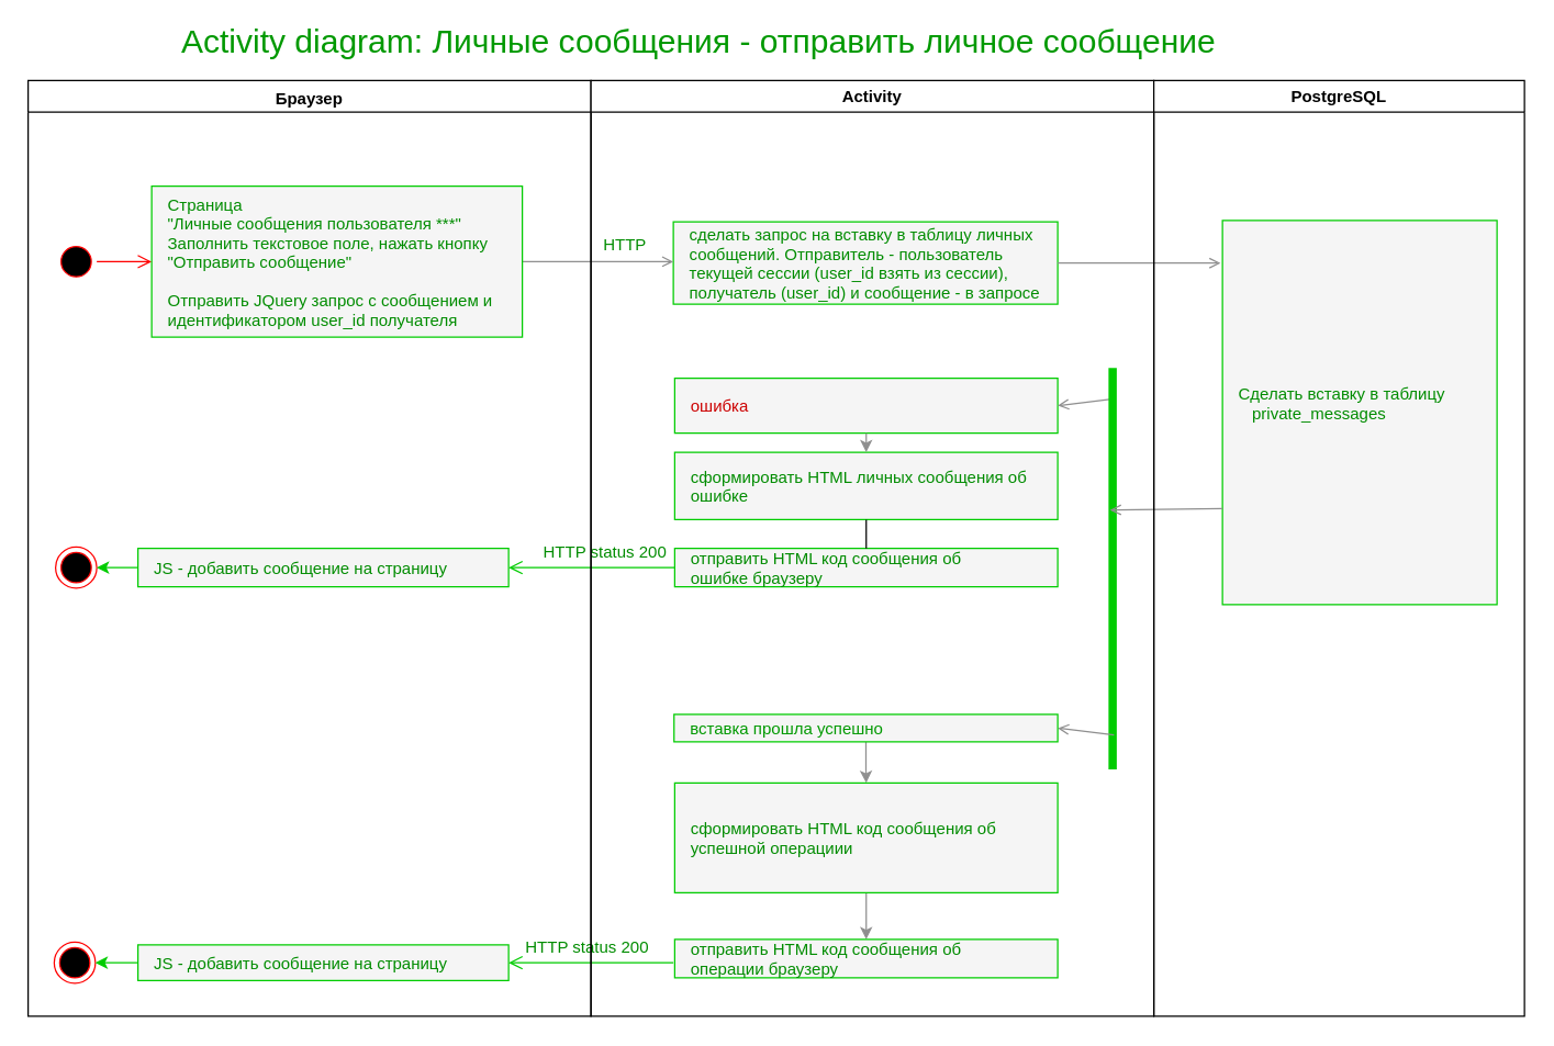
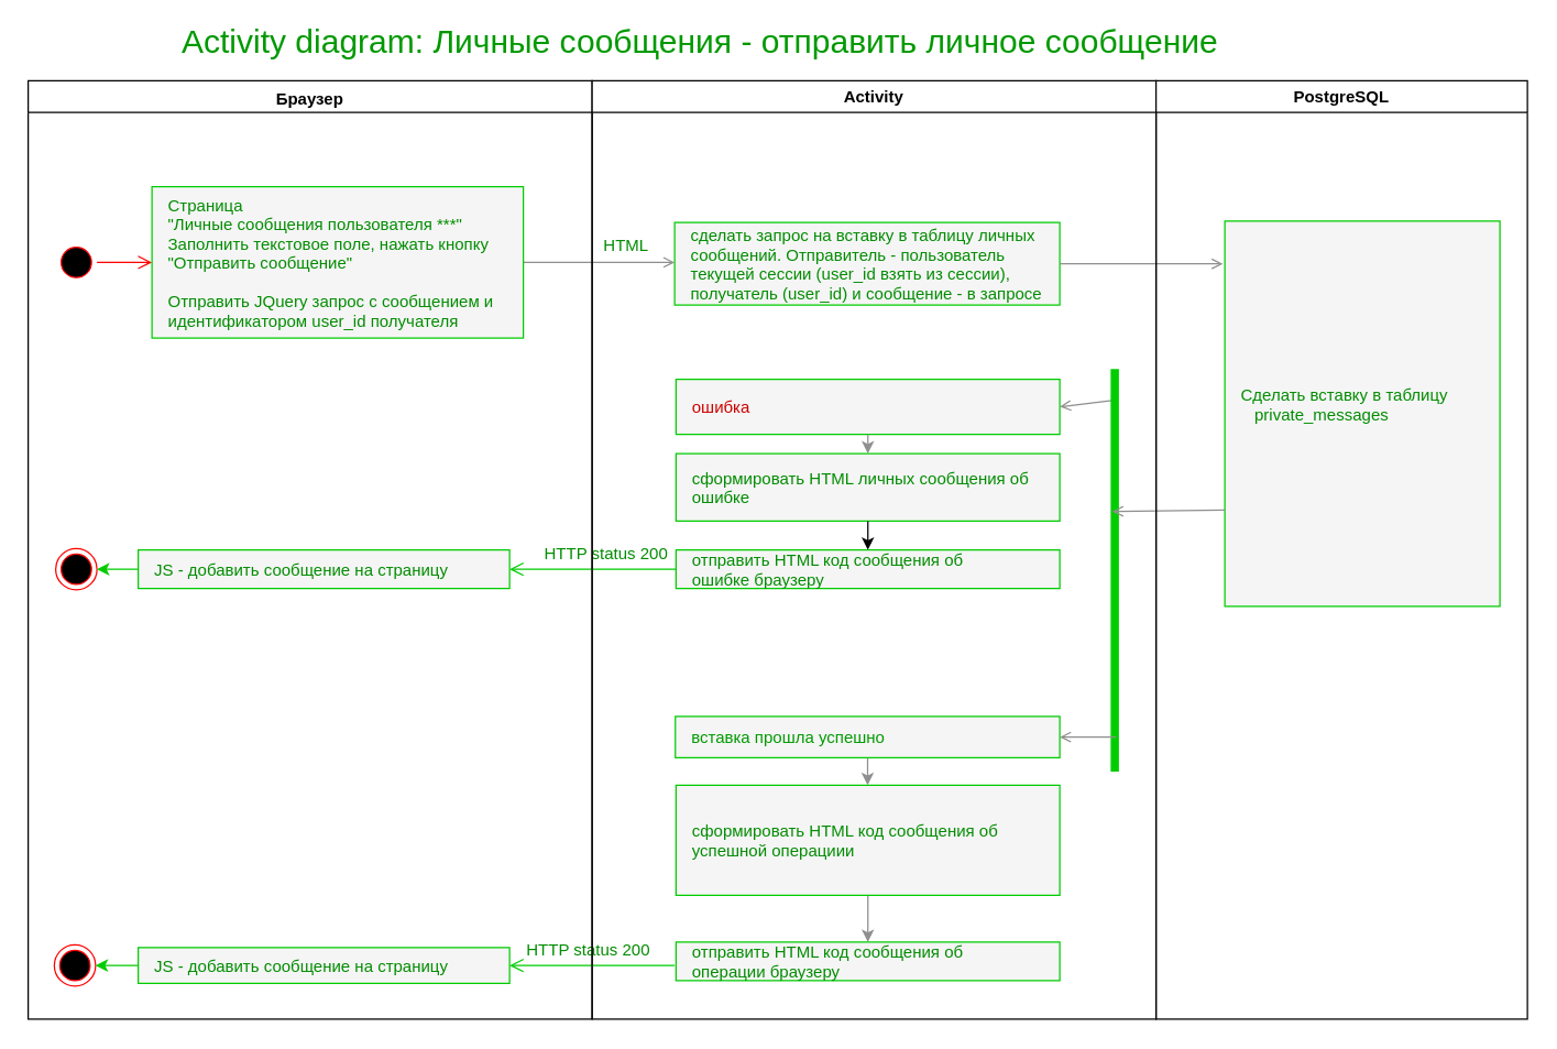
  <mxCell id="0" />
  <mxCell id="1" parent="0" />
  <mxCell id="2" value="ошибка" style="align=left;spacingLeft=10;fillColor=#f5f5f5;strokeColor=#00CC00;container=0;fontColor=#CC0000;" parent="1" vertex="1"><mxGeometry x="491" y="275" width="279" height="40" as="geometry" /></mxCell>
  <mxCell id="3" value="сделать запрос на вставку в таблицу личных &#10;сообщений. Отправитель - пользователь&#10;текущей сессии (user_id взять из сессии), &#10;получатель (user_id) и сообщение - в запросе" style="align=left;spacingLeft=10;fillColor=#f5f5f5;strokeColor=#00CC00;fontColor=#008C00;container=0;" parent="1" vertex="1"><mxGeometry x="490" y="161" width="280" height="60" as="geometry" /></mxCell>
  <mxCell id="4" value="Сделать вставку в таблицу&#10;   private_messages&#10;" style="align=left;spacingLeft=10;fillColor=#f5f5f5;strokeColor=#00CC00;fontColor=#008C00;container=0;" parent="1" vertex="1"><mxGeometry x="890" y="160" width="200" height="280" as="geometry" /></mxCell>
  <mxCell id="5" value="" style="edgeStyle=elbowEdgeStyle;elbow=horizontal;verticalAlign=bottom;endArrow=open;endSize=8;strokeColor=#FF0000;endFill=1;rounded=0" parent="1" source="9" target="30" edge="1"><mxGeometry x="300" y="191" as="geometry"><mxPoint x="285" y="191" as="targetPoint" /></mxGeometry></mxCell>
  <mxCell id="6" value="" style="endArrow=open;endFill=1;rounded=0;exitX=1;exitY=0.5;exitDx=0;exitDy=0;fontColor=#00CC00;strokeWidth=1;strokeColor=#8F8F8F;" parent="1" source="30" edge="1"><mxGeometry x="520" y="374" as="geometry"><mxPoint x="490" y="190" as="targetPoint" /></mxGeometry></mxCell>
  <mxCell id="7" value="HTTP status 200" style="text;html=1;fillColor=none;align=center;verticalAlign=middle;whiteSpace=wrap;rounded=0;fontColor=#008C00;container=0;" parent="1" vertex="1"><mxGeometry x="380" y="392" width="121" height="20" as="geometry" /></mxCell>
  <mxCell id="8" value="" style="endArrow=open;endFill=1;rounded=0;fontColor=#00CC00;strokeWidth=1;exitX=1;exitY=0.5;exitDx=0;exitDy=0;entryX=-0.007;entryY=0.111;entryDx=0;entryDy=0;entryPerimeter=0;strokeColor=#8F8F8F;" parent="1" source="3" target="4" edge="1"><mxGeometry x="530" y="384" as="geometry"><mxPoint x="945" y="189" as="targetPoint" /><mxPoint x="895" y="189" as="sourcePoint" /></mxGeometry></mxCell>
  <mxCell id="9" value="" style="ellipse;shape=startState;fillColor=#000000;strokeColor=#ff0000;container=0;" parent="1" vertex="1"><mxGeometry x="40" y="175" width="30" height="30" as="geometry" /></mxCell>
  <mxCell id="10" value="отправить HTML код сообщения об&#10;ошибке браузеру" style="align=left;spacingLeft=10;fillColor=#f5f5f5;strokeColor=#00CC00;fontColor=#008C00;container=0;" parent="1" vertex="1"><mxGeometry x="491" y="399" width="279" height="28" as="geometry" /></mxCell>
  <mxCell id="11" value="" style="endArrow=open;endFill=1;rounded=0;fontColor=#00CC00;strokeWidth=1;entryX=1;entryY=0.5;entryDx=0;entryDy=0;strokeColor=#8F8F8F;" parent="1" target="2" edge="1"><mxGeometry x="362" y="159" as="geometry"><mxPoint x="822" y="305" as="targetPoint" /><mxPoint x="811" y="290" as="sourcePoint" /></mxGeometry></mxCell>
  <mxCell id="12" value="" style="ellipse;shape=endState;fillColor=#000000;strokeColor=#ff0000;container=0;" parent="1" vertex="1"><mxGeometry x="40" y="398" width="30" height="30" as="geometry" /></mxCell>
  <mxCell id="13" value="" style="edgeStyle=elbowEdgeStyle;elbow=horizontal;verticalAlign=bottom;endArrow=open;endSize=8;endFill=1;rounded=0;exitX=0;exitY=0.5;exitDx=0;exitDy=0;strokeColor=#00CC00;entryX=1;entryY=0.5;entryDx=0;entryDy=0;" parent="1" source="10" target="22" edge="1"><mxGeometry x="130" y="25" as="geometry"><mxPoint x="420" y="413" as="targetPoint" /><mxPoint x="42" y="308" as="sourcePoint" /></mxGeometry></mxCell>
  <mxCell id="14" value="" style="shape=line;strokeWidth=6;rotation=90;strokeColor=#00CC00;" parent="1" vertex="1"><mxGeometry x="663.75" y="406.25" width="292.5" height="15" as="geometry" /></mxCell>
  <mxCell id="15" value="" style="endArrow=open;endFill=1;rounded=0;fontColor=#00CC00;strokeWidth=1;exitX=0;exitY=0.75;exitDx=0;exitDy=0;strokeColor=#8F8F8F;entryX=0.354;entryY=0.633;entryDx=0;entryDy=0;entryPerimeter=0;" parent="1" source="4" target="14" edge="1"><mxGeometry x="372" y="169" as="geometry"><mxPoint x="880" y="370" as="targetPoint" /><mxPoint x="905" y="300.08" as="sourcePoint" /></mxGeometry></mxCell>
  <mxCell id="16" value="" style="edgeStyle=orthogonalEdgeStyle;rounded=0;orthogonalLoop=1;jettySize=auto;html=1;strokeColor=#8F8F8F;" parent="1" source="34" target="18" edge="1"><mxGeometry relative="1" as="geometry" /></mxCell>
  <mxCell id="17" value="" style="edgeStyle=orthogonalEdgeStyle;rounded=0;orthogonalLoop=1;jettySize=auto;html=1;strokeColor=#8F8F8F;strokeWidth=1;fontColor=#D90000;" parent="1" source="18" target="20" edge="1"><mxGeometry relative="1" as="geometry" /></mxCell>
  <mxCell id="18" value="сформировать HTML код сообщения об&#10;успешной операциии" style="align=left;spacingLeft=10;fillColor=#f5f5f5;strokeColor=#00CC00;fontColor=#008C00;container=0;verticalAlign=middle;" parent="1" vertex="1"><mxGeometry x="491" y="570" width="279" height="80" as="geometry" /></mxCell>
  <mxCell id="19" value="" style="endArrow=open;endFill=1;rounded=0;fontColor=#00CC00;strokeWidth=1;entryX=1;entryY=0.5;entryDx=0;entryDy=0;strokeColor=#8F8F8F;" parent="1" target="34" edge="1"><mxGeometry x="362" y="314" as="geometry"><mxPoint x="822" y="460" as="targetPoint" /><mxPoint x="811" y="535" as="sourcePoint" /></mxGeometry></mxCell>
  <mxCell id="20" value="отправить HTML код сообщения об&#10;операции браузеру" style="align=left;spacingLeft=10;fillColor=#f5f5f5;strokeColor=#00CC00;fontColor=#008C00;container=0;" parent="1" vertex="1"><mxGeometry x="491" y="684" width="279" height="28" as="geometry" /></mxCell>
  <mxCell id="21" value="Activity diagram: Личные сообщения - отправить личное сообщение" style="text;html=1;strokeColor=none;fillColor=none;align=left;verticalAlign=middle;whiteSpace=wrap;rounded=0;fontSize=24;fontColor=#009900;" parent="1" vertex="1"><mxGeometry x="130" y="20" width="890" height="20" as="geometry" /></mxCell>
  <mxCell id="22" value="JS - добавить сообщение на страницу" style="align=left;spacingLeft=10;fillColor=#f5f5f5;strokeColor=#00CC00;fontColor=#008C00;container=0;" parent="1" vertex="1"><mxGeometry x="100" y="399" width="270" height="28" as="geometry" /></mxCell>
  <mxCell id="23" value="" style="endArrow=classic;html=1;strokeColor=#00CC00;strokeWidth=1;fontSize=24;fontColor=#009900;entryX=1;entryY=0.5;entryDx=0;entryDy=0;exitX=0;exitY=0.5;exitDx=0;exitDy=0;" parent="1" source="22" target="12" edge="1"><mxGeometry width="50" height="50" relative="1" as="geometry"><mxPoint x="590" y="499" as="sourcePoint" /><mxPoint x="640" y="449" as="targetPoint" /></mxGeometry></mxCell>
  <mxCell id="24" value="HTTP status 200" style="text;html=1;fillColor=none;align=center;verticalAlign=middle;whiteSpace=wrap;rounded=0;fontColor=#008C00;container=0;" parent="1" vertex="1"><mxGeometry x="367" y="680" width="121" height="20" as="geometry" /></mxCell>
  <mxCell id="25" value="" style="ellipse;shape=endState;fillColor=#000000;strokeColor=#ff0000;container=0;" parent="1" vertex="1"><mxGeometry x="39" y="686" width="30" height="30" as="geometry" /></mxCell>
  <mxCell id="26" value="" style="edgeStyle=elbowEdgeStyle;elbow=horizontal;verticalAlign=bottom;endArrow=open;endSize=8;endFill=1;rounded=0;exitX=0;exitY=0.5;exitDx=0;exitDy=0;strokeColor=#00CC00;entryX=1;entryY=0.5;entryDx=0;entryDy=0;" parent="1" target="27" edge="1"><mxGeometry x="129" y="313" as="geometry"><mxPoint x="419" y="701" as="targetPoint" /><mxPoint x="490" y="701" as="sourcePoint" /></mxGeometry></mxCell>
  <mxCell id="27" value="JS - добавить сообщение на страницу" style="align=left;spacingLeft=10;fillColor=#f5f5f5;strokeColor=#00CC00;fontColor=#008C00;container=0;" parent="1" vertex="1"><mxGeometry x="100" y="688" width="270" height="26" as="geometry" /></mxCell>
  <mxCell id="28" value="" style="endArrow=classic;html=1;strokeColor=#00CC00;strokeWidth=1;fontSize=24;fontColor=#009900;entryX=1;entryY=0.5;entryDx=0;entryDy=0;exitX=0;exitY=0.5;exitDx=0;exitDy=0;" parent="1" source="27" target="25" edge="1"><mxGeometry width="50" height="50" relative="1" as="geometry"><mxPoint x="589" y="787" as="sourcePoint" /><mxPoint x="639" y="737" as="targetPoint" /></mxGeometry></mxCell>
  <mxCell id="29" value="Браузер" style="swimlane;whiteSpace=wrap;verticalAlign=top;" parent="1" vertex="1"><mxGeometry x="20" y="58" width="410" height="682" as="geometry" /></mxCell>
  <mxCell id="30" value="Страница &#10;&quot;Личные сообщения пользователя ***&quot; &#10;Заполнить текстовое поле, нажать кнопку&#10;&quot;Отправить сообщение&quot;&#10;&#10;Отправить JQuery запрос с сообщением и &#10;идентификатором user_id получателя" style="align=left;spacingLeft=10;fillColor=#f5f5f5;strokeColor=#00CC00;fontColor=#008C00;container=0;verticalAlign=top;" parent="29" vertex="1"><mxGeometry x="90" y="77" width="270" height="110" as="geometry" /></mxCell>
- <mxCell id="31" value="HTTP" style="text;html=1;fillColor=none;align=center;verticalAlign=middle;whiteSpace=wrap;rounded=0;fontColor=#008C00;container=0;" parent="1" vertex="1"><mxGeometry x="430" y="168" width="50" height="20" as="geometry" /></mxCell>
+ <mxCell id="31" value="HTML" style="text;html=1;fillColor=none;align=center;verticalAlign=middle;whiteSpace=wrap;rounded=0;fontColor=#008C00;container=0;" parent="1" vertex="1"><mxGeometry x="430" y="168" width="50" height="20" as="geometry" /></mxCell>
  <mxCell id="32" value="Activity" style="swimlane;whiteSpace=wrap" parent="1" vertex="1"><mxGeometry x="430" y="58" width="410" height="682" as="geometry" /></mxCell>
  <mxCell id="33" value="сформировать HTML личных сообщения об &#10;ошибке" style="align=left;spacingLeft=10;fillColor=#f5f5f5;strokeColor=#00CC00;fontColor=#008C00;container=0;" parent="32" vertex="1"><mxGeometry x="61" y="271" width="279" height="49" as="geometry" /></mxCell>
- <mxCell id="34" value="вставка прошла успешно" style="align=left;spacingLeft=10;fillColor=#f5f5f5;strokeColor=#00CC00;container=0;fontColor=#009900;" parent="32" vertex="1"><mxGeometry x="60.5" y="462" width="279.5" height="20" as="geometry" /></mxCell>
+ <mxCell id="34" value="вставка прошла успешно" style="align=left;spacingLeft=10;fillColor=#f5f5f5;strokeColor=#00CC00;container=0;fontColor=#009900;" parent="32" vertex="1"><mxGeometry x="60.5" y="462" width="279.5" height="30" as="geometry" /></mxCell>
  <mxCell id="35" value="PostgreSQL" style="swimlane;whiteSpace=wrap" parent="1" vertex="1"><mxGeometry x="840" y="58" width="270" height="682" as="geometry" /></mxCell>
  <mxCell id="36" value="" style="edgeStyle=orthogonalEdgeStyle;rounded=0;orthogonalLoop=1;jettySize=auto;html=1;strokeColor=#8F8F8F;entryX=0.5;entryY=0;entryDx=0;entryDy=0;exitX=0.5;exitY=1;exitDx=0;exitDy=0;" parent="1" source="2" target="33" edge="1"><mxGeometry relative="1" as="geometry"><mxPoint x="640.8" y="480" as="sourcePoint" /><mxPoint x="640.5" y="515" as="targetPoint" /></mxGeometry></mxCell>
- <mxCell id="37" value="" style="endArrow=none;html=1;exitX=0.5;exitY=1;exitDx=0;exitDy=0;" parent="1" source="33" target="10" edge="1"><mxGeometry width="50" height="50" relative="1" as="geometry"><mxPoint x="670" y="330" as="sourcePoint" /><mxPoint x="720" y="280" as="targetPoint" /></mxGeometry></mxCell>
+ <mxCell id="37" value="" style="endArrow=classic;html=1;exitX=0.5;exitY=1;exitDx=0;exitDy=0;" parent="1" source="33" target="10" edge="1"><mxGeometry width="50" height="50" relative="1" as="geometry"><mxPoint x="670" y="330" as="sourcePoint" /><mxPoint x="720" y="280" as="targetPoint" /></mxGeometry></mxCell>
